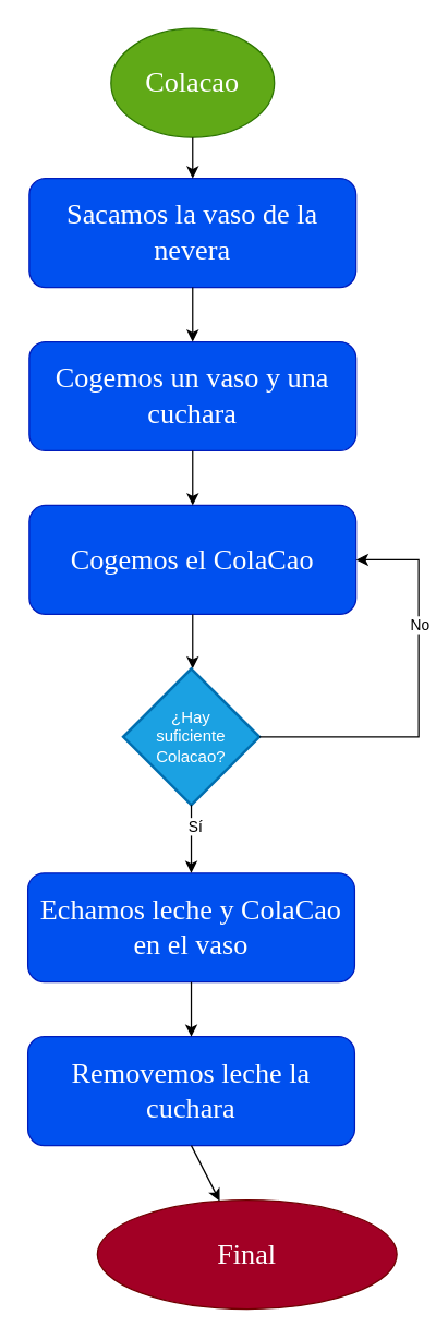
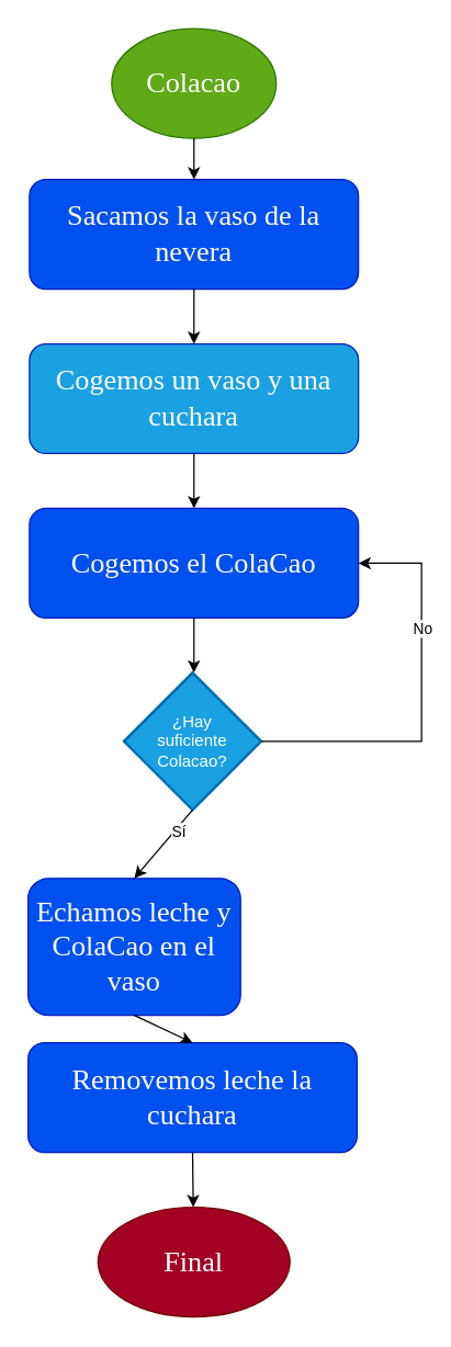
  <mxCell id="0" />
  <mxCell id="1" parent="0" />
  <mxCell id="2" value="&lt;font style=&quot;font-size: 21px;&quot; face=&quot;Georgia&quot;&gt;Colacao&lt;/font&gt;" style="ellipse;whiteSpace=wrap;html=1;fillColor=#60a917;fontColor=#ffffff;strokeColor=#2D7600;" parent="1" vertex="1"><mxGeometry x="81" width="120" height="80" as="geometry" y="20" /></mxCell>
  <mxCell id="3" value="Sacamos la vaso de la nevera" style="rounded=1;whiteSpace=wrap;html=1;fontFamily=Georgia;fontSize=21;fillColor=#0050ef;fontColor=#ffffff;strokeColor=#001DBC;" parent="1" vertex="1"><mxGeometry x="21" y="130" width="240" height="80" as="geometry" /></mxCell>
- <mxCell id="4" value="Cogemos un vaso y una cuchara" style="rounded=1;whiteSpace=wrap;html=1;fontFamily=Georgia;fontSize=21;fillColor=#0050ef;fontColor=#ffffff;strokeColor=#001DBC;" parent="1" vertex="1"><mxGeometry x="21" y="250" width="240" height="80" as="geometry" /></mxCell>
- <mxCell id="5" value="Echamos leche y ColaCao en el vaso" style="rounded=1;whiteSpace=wrap;html=1;fontFamily=Georgia;fontSize=21;fillColor=#0050ef;fontColor=#ffffff;strokeColor=#001DBC;" parent="1" vertex="1"><mxGeometry x="20" y="640" width="240" height="80" as="geometry" /></mxCell>
+ <mxCell id="4" value="Cogemos un vaso y una cuchara" style="rounded=1;whiteSpace=wrap;html=1;fontFamily=Georgia;fontSize=21;fillColor=#1ba1e2;fontColor=#ffffff;strokeColor=#001DBC;" parent="1" vertex="1"><mxGeometry x="21" y="250" width="240" height="80" as="geometry" /></mxCell>
+ <mxCell id="5" value="Echamos leche y ColaCao en el vaso" style="rounded=1;whiteSpace=wrap;html=1;fontFamily=Georgia;fontSize=21;fillColor=#0050ef;fontColor=#ffffff;strokeColor=#001DBC;" parent="1" vertex="1"><mxGeometry x="20" y="640" width="155" height="100" as="geometry" /></mxCell>
  <mxCell id="6" value="Cogemos el ColaCao" style="rounded=1;whiteSpace=wrap;html=1;fontFamily=Georgia;fontSize=21;fillColor=#0050ef;fontColor=#ffffff;strokeColor=#001DBC;" parent="1" vertex="1"><mxGeometry x="21" y="370" width="240" height="80" as="geometry" /></mxCell>
  <mxCell id="7" value="Removemos leche la cuchara" style="rounded=1;whiteSpace=wrap;html=1;fontFamily=Georgia;fontSize=21;fillColor=#0050ef;fontColor=#ffffff;strokeColor=#001DBC;" parent="1" vertex="1"><mxGeometry x="20" y="760" width="240" height="80" as="geometry" /></mxCell>
- <mxCell id="8" value="&lt;div&gt;Final&lt;/div&gt;" style="ellipse;whiteSpace=wrap;html=1;fontFamily=Georgia;fontSize=21;fillColor=#a20025;fontColor=#ffffff;strokeColor=#6F0000;" parent="1" vertex="1"><mxGeometry x="71" y="880" width="220" height="80" as="geometry" /></mxCell>
+ <mxCell id="8" value="&lt;div&gt;Final&lt;/div&gt;" style="ellipse;whiteSpace=wrap;html=1;fontFamily=Georgia;fontSize=21;fillColor=#a20025;fontColor=#ffffff;strokeColor=#6F0000;" parent="1" vertex="1"><mxGeometry x="71" y="880" width="140" height="80" as="geometry" /></mxCell>
  <mxCell id="9" value="" style="endArrow=classic;html=1;rounded=0;fontFamily=Georgia;fontSize=21;entryX=0.5;entryY=0;entryDx=0;entryDy=0;" parent="1" source="3" target="4" edge="1"><mxGeometry width="50" height="50" relative="1" as="geometry"><mxPoint x="141" y="229.289" as="sourcePoint" /><mxPoint x="141" y="179.289" as="targetPoint" /></mxGeometry></mxCell>
  <mxCell id="10" value="" style="endArrow=classic;html=1;rounded=0;fontFamily=Georgia;fontSize=21;entryX=0.5;entryY=0;entryDx=0;entryDy=0;exitX=0.5;exitY=1;exitDx=0;exitDy=0;" parent="1" source="4" target="6" edge="1"><mxGeometry width="50" height="50" relative="1" as="geometry"><mxPoint x="151" y="220" as="sourcePoint" /><mxPoint x="151" y="260" as="targetPoint" /></mxGeometry></mxCell>
  <mxCell id="11" value="" style="endArrow=classic;html=1;rounded=0;fontFamily=Georgia;fontSize=21;entryX=0.5;entryY=0;entryDx=0;entryDy=0;exitX=0.5;exitY=1;exitDx=0;exitDy=0;" parent="1" edge="1"><mxGeometry width="50" height="50" relative="1" as="geometry"><mxPoint x="141" y="450" as="sourcePoint" /><mxPoint x="141" y="490" as="targetPoint" /></mxGeometry></mxCell>
  <mxCell id="12" value="" style="endArrow=classic;html=1;rounded=0;fontFamily=Georgia;fontSize=21;entryX=0.5;entryY=0;entryDx=0;entryDy=0;exitX=0.5;exitY=1;exitDx=0;exitDy=0;" parent="1" source="5" target="7" edge="1"><mxGeometry width="50" height="50" relative="1" as="geometry"><mxPoint x="141" y="750" as="sourcePoint" /><mxPoint x="141" y="790" as="targetPoint" /></mxGeometry></mxCell>
  <mxCell id="13" value="" style="endArrow=classic;html=1;rounded=0;fontFamily=Georgia;fontSize=21;exitX=0.5;exitY=1;exitDx=0;exitDy=0;" parent="1" source="7" target="8" edge="1"><mxGeometry width="50" height="50" relative="1" as="geometry"><mxPoint x="127" y="920" as="sourcePoint" /><mxPoint x="177" y="870" as="targetPoint" /></mxGeometry></mxCell>
  <mxCell id="14" value="" style="endArrow=classic;html=1;rounded=0;fontFamily=Georgia;fontSize=21;exitX=0.5;exitY=1;exitDx=0;exitDy=0;entryX=0.5;entryY=0;entryDx=0;entryDy=0;" parent="1" source="2" target="3" edge="1"><mxGeometry width="50" height="50" relative="1" as="geometry"><mxPoint x="141" y="109.289" as="sourcePoint" /><mxPoint x="117" y="120" as="targetPoint" /></mxGeometry></mxCell>
  <mxCell id="15" value="&lt;div&gt;¿Hay &lt;br&gt;&lt;/div&gt;&lt;div&gt;suficiente Colacao?&lt;/div&gt;" style="strokeWidth=2;html=1;shape=mxgraph.flowchart.decision;whiteSpace=wrap;fillColor=#1ba1e2;fontColor=#ffffff;strokeColor=#006EAF;" parent="1" vertex="1"><mxGeometry x="90" y="490" width="100" height="100" as="geometry" /></mxCell>
  <mxCell id="16" value="" style="endArrow=classic;html=1;rounded=0;exitX=0.5;exitY=1;exitDx=0;exitDy=0;exitPerimeter=0;entryX=0.5;entryY=0;entryDx=0;entryDy=0;" parent="1" source="15" target="5" edge="1"><mxGeometry width="50" height="50" relative="1" as="geometry"><mxPoint x="127" y="600" as="sourcePoint" /><mxPoint x="141" y="660" as="targetPoint" /><Array as="points" /></mxGeometry></mxCell>
  <mxCell id="17" value="Sí" style="edgeLabel;html=1;align=center;verticalAlign=middle;resizable=0;points=[];" parent="16" vertex="1" connectable="0"><mxGeometry x="-0.406" y="2" relative="1" as="geometry"><mxPoint as="offset" /></mxGeometry></mxCell>
  <mxCell id="18" value="" style="endArrow=classic;html=1;rounded=0;exitX=1;exitY=0.5;exitDx=0;exitDy=0;exitPerimeter=0;edgeStyle=orthogonalEdgeStyle;" parent="1" source="15" target="6" edge="1"><mxGeometry width="50" height="50" relative="1" as="geometry"><mxPoint x="247" y="600" as="sourcePoint" /><mxPoint x="287" y="410" as="targetPoint" /><Array as="points"><mxPoint x="307" y="540" /><mxPoint x="307" y="410" /></Array></mxGeometry></mxCell>
  <mxCell id="19" value="No" style="edgeLabel;html=1;align=center;verticalAlign=middle;resizable=0;points=[];" parent="18" vertex="1" connectable="0"><mxGeometry x="0.362" relative="1" as="geometry"><mxPoint as="offset" /></mxGeometry></mxCell>
